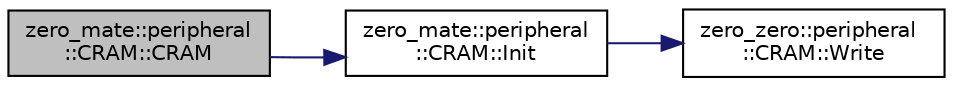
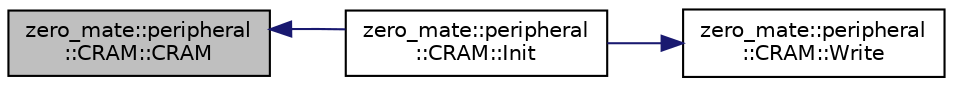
  digraph {
    rankdir=LR
    node [color=black fontname=Helvetica fontsize=10 shape=record]
    edge [color=midnightblue fontname=Helvetica fontsize=10 labelfontname=Helvetica labelfontsize=10 style=solid]
    n1 [fillcolor=grey75 fontcolor=black height=0.2 label="zero_mate::peripheral\l::CRAM::CRAM" style=filled width=0.4]
    n2 [height=0.2 label="zero_mate::peripheral\l::CRAM::Init" width=0.4]
-   n3 [height=0.2 label="zero_zero::peripheral\l::CRAM::Write" width=0.4]
-   n1 -> n2
+   n3 [height=0.2 label="zero_mate::peripheral\l::CRAM::Write" width=0.4]
+   n2 -> n1
    n2 -> n3
  }
